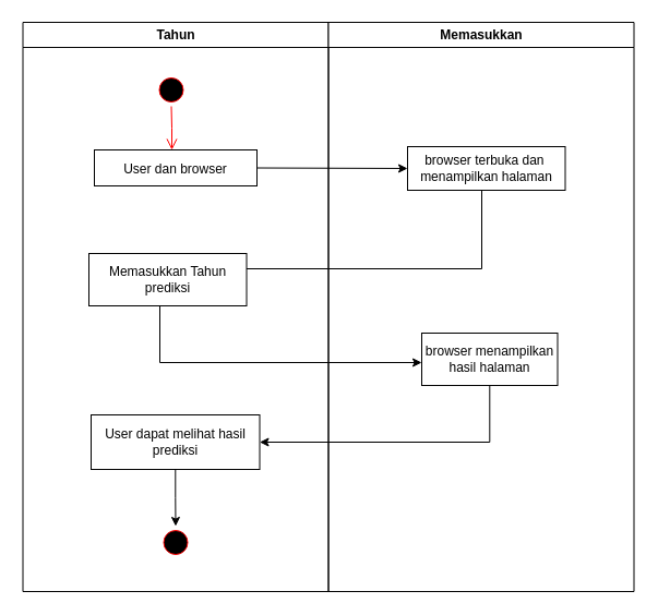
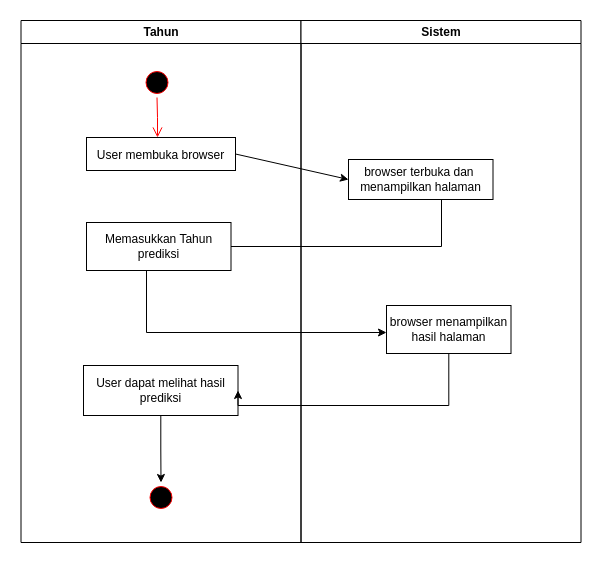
  <mxCell id="0" />
  <mxCell id="1" parent="0" />
  <mxCell id="2" value="Tahun" style="swimlane;whiteSpace=wrap" parent="1" vertex="1"><mxGeometry x="20.5" y="20" width="280" height="522" as="geometry" /></mxCell>
  <mxCell id="3" value="" style="ellipse;shape=startState;fillColor=#000000;strokeColor=#ff0000;" parent="2" vertex="1"><mxGeometry x="121" y="47" width="30" height="30" as="geometry" /></mxCell>
  <mxCell id="4" value="" style="edgeStyle=elbowEdgeStyle;elbow=horizontal;verticalAlign=bottom;endArrow=open;endSize=8;strokeColor=#FF0000;endFill=1;rounded=0" parent="2" source="3" target="5" edge="1"><mxGeometry x="100" y="40" as="geometry"><mxPoint x="115" y="110" as="targetPoint" /></mxGeometry></mxCell>
- <mxCell id="5" value="User dan browser" style="" parent="2" vertex="1"><mxGeometry x="65.5" y="117" width="149" height="33" as="geometry" /></mxCell>
- <mxCell id="6" value="Memasukkan Tahun prediksi" style="rounded=0;whiteSpace=wrap;html=1;" parent="2" vertex="1"><mxGeometry x="60.5" y="212" width="144.5" height="48" as="geometry" /></mxCell>
+ <mxCell id="5" value="User membuka browser" style="" parent="2" vertex="1"><mxGeometry x="65.5" y="117" width="149" height="33" as="geometry" /></mxCell>
+ <mxCell id="6" value="Memasukkan Tahun prediksi" style="rounded=0;whiteSpace=wrap;html=1;" parent="2" vertex="1"><mxGeometry x="65.5" y="202" width="144.5" height="48" as="geometry" /></mxCell>
  <mxCell id="7" style="edgeStyle=orthogonalEdgeStyle;rounded=0;orthogonalLoop=1;jettySize=auto;html=1;entryX=0.5;entryY=0;entryDx=0;entryDy=0;" parent="2" source="8" target="9" edge="1"><mxGeometry relative="1" as="geometry" /></mxCell>
- <mxCell id="8" value="User dapat melihat hasil prediksi" style="rounded=0;whiteSpace=wrap;html=1;" parent="2" vertex="1"><mxGeometry x="62.5" y="360" width="154.5" height="50" as="geometry" /></mxCell>
+ <mxCell id="8" value="User dapat melihat hasil prediksi" style="rounded=0;whiteSpace=wrap;html=1;" parent="2" vertex="1"><mxGeometry x="62.5" y="345" width="154.5" height="50" as="geometry" /></mxCell>
  <mxCell id="9" value="" style="ellipse;shape=startState;fillColor=#000000;strokeColor=#ff0000;" parent="2" vertex="1"><mxGeometry x="125" y="462" width="30" height="30" as="geometry" /></mxCell>
- <mxCell id="10" value="Memasukkan" style="swimlane;whiteSpace=wrap" parent="1" vertex="1"><mxGeometry x="300.5" y="20" width="280" height="522" as="geometry" /></mxCell>
- <mxCell id="11" value="browser terbuka dan&amp;nbsp; menampilkan halaman" style="rounded=0;whiteSpace=wrap;html=1;" parent="10" vertex="1"><mxGeometry x="72.5" y="114" width="144.5" height="40" as="geometry" /></mxCell>
+ <mxCell id="10" value="Sistem" style="swimlane;whiteSpace=wrap" parent="1" vertex="1"><mxGeometry x="300.5" y="20" width="280" height="522" as="geometry" /></mxCell>
+ <mxCell id="11" value="browser terbuka dan&amp;nbsp; menampilkan halaman" style="rounded=0;whiteSpace=wrap;html=1;" parent="10" vertex="1"><mxGeometry x="47.5" y="139" width="144.5" height="40" as="geometry" /></mxCell>
  <mxCell id="12" value="browser menampilkan hasil halaman" style="rounded=0;whiteSpace=wrap;html=1;" parent="10" vertex="1"><mxGeometry x="85.5" y="285" width="124.5" height="48" as="geometry" /></mxCell>
  <mxCell id="13" value="" style="endArrow=classic;html=1;rounded=0;entryX=0;entryY=0.5;entryDx=0;entryDy=0;exitX=1;exitY=0.5;exitDx=0;exitDy=0;" parent="1" source="5" target="11" edge="1"><mxGeometry width="50" height="50" relative="1" as="geometry"><mxPoint x="216" y="192" as="sourcePoint" /><mxPoint x="266" y="142" as="targetPoint" /></mxGeometry></mxCell>
  <mxCell id="14" style="edgeStyle=orthogonalEdgeStyle;rounded=0;orthogonalLoop=1;jettySize=auto;html=1;endArrow=none;" parent="1" source="11" target="6" edge="1"><mxGeometry relative="1" as="geometry"><Array as="points"><mxPoint x="441" y="246" /></Array></mxGeometry></mxCell>
  <mxCell id="15" style="edgeStyle=orthogonalEdgeStyle;rounded=0;orthogonalLoop=1;jettySize=auto;html=1;" parent="1" source="6" edge="1"><mxGeometry relative="1" as="geometry"><mxPoint x="386" y="332" as="targetPoint" /><Array as="points"><mxPoint x="146" y="332" /></Array></mxGeometry></mxCell>
  <mxCell id="16" style="edgeStyle=orthogonalEdgeStyle;rounded=0;orthogonalLoop=1;jettySize=auto;html=1;entryX=1;entryY=0.5;entryDx=0;entryDy=0;" parent="1" source="12" target="8" edge="1"><mxGeometry relative="1" as="geometry"><Array as="points"><mxPoint x="448" y="405" /></Array></mxGeometry></mxCell>
